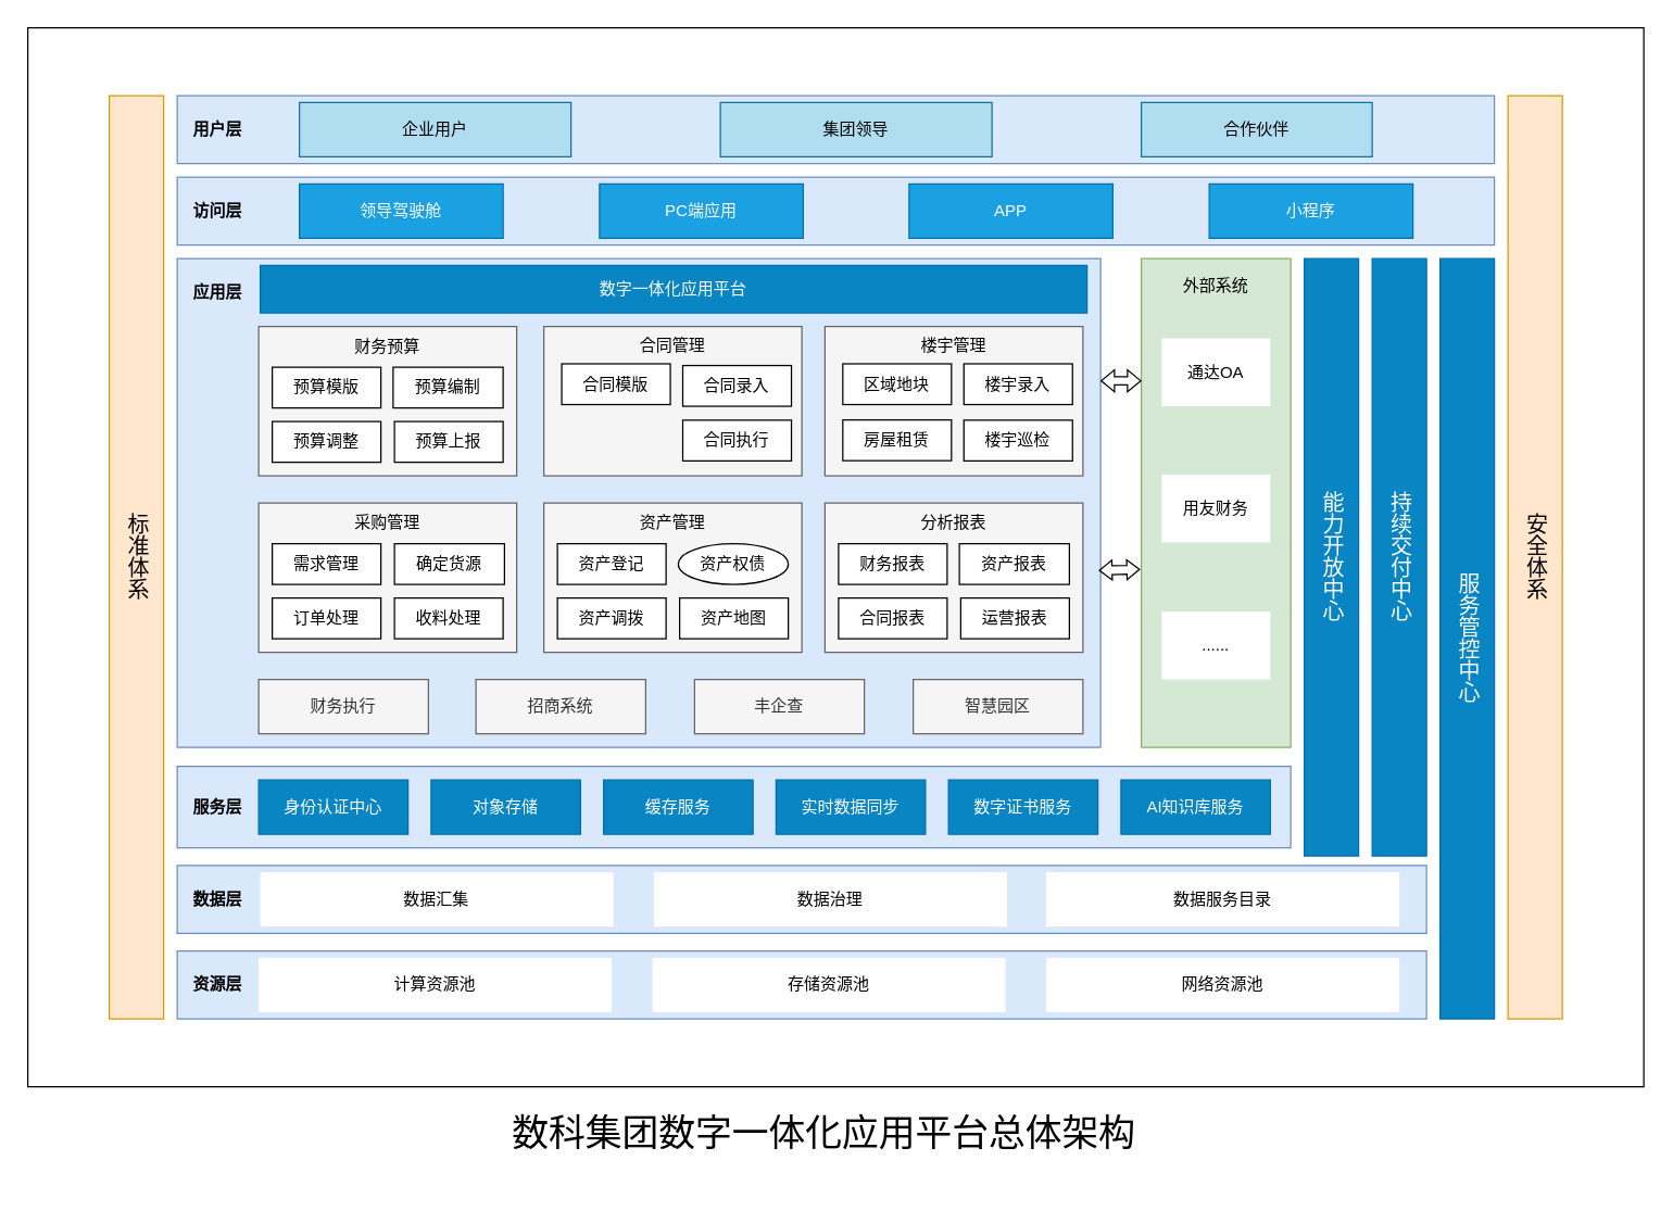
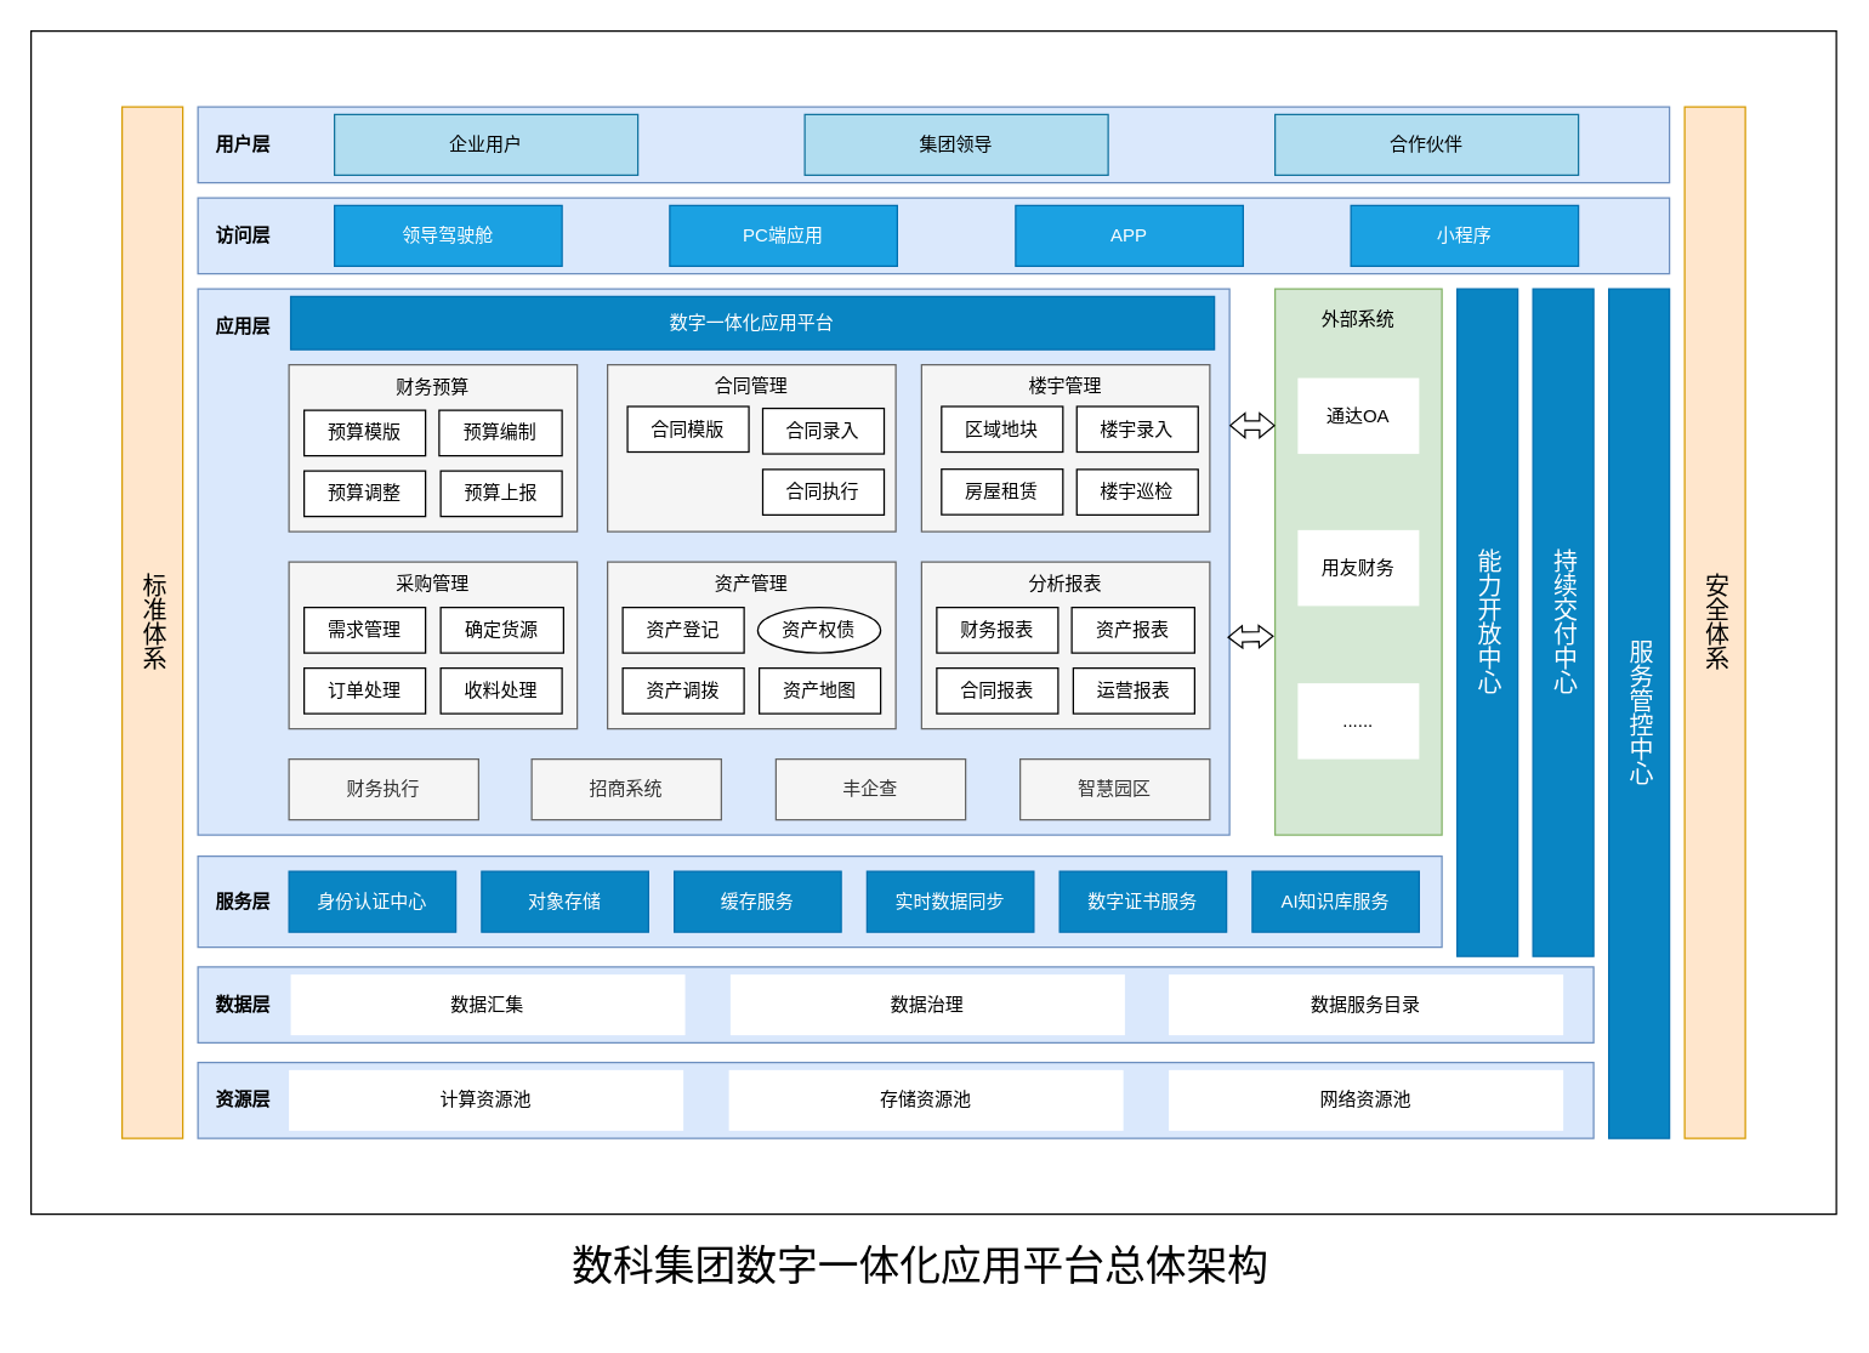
  <mxCell id="0" />
  <mxCell id="1" parent="0" />
  <mxCell id="2" value="" style="rounded=0;whiteSpace=wrap;html=1;" vertex="1" parent="1"><mxGeometry x="20" y="20" width="1190" height="780" as="geometry" /></mxCell>
  <mxCell id="3" value="标准体系" style="rounded=0;whiteSpace=wrap;html=1;textDirection=vertical-lr;fillColor=#ffe6cc;strokeColor=#d79b00;fontSize=16;" vertex="1" parent="1"><mxGeometry x="80" y="70" width="40" height="680" as="geometry" /></mxCell>
  <mxCell id="4" value="" style="rounded=0;whiteSpace=wrap;html=1;fillColor=#dae8fc;strokeColor=#6c8ebf;" vertex="1" parent="1"><mxGeometry x="130" y="70" width="970" height="50" as="geometry" /></mxCell>
  <mxCell id="5" value="用户层" style="text;html=1;align=center;verticalAlign=middle;whiteSpace=wrap;rounded=0;fontStyle=1" vertex="1" parent="1"><mxGeometry x="130" y="80" width="60" height="30" as="geometry" /></mxCell>
  <mxCell id="6" value="企业用户" style="rounded=0;whiteSpace=wrap;html=1;fillColor=#b1ddf0;strokeColor=#10739e;" vertex="1" parent="1"><mxGeometry x="220" y="75" width="200" height="40" as="geometry" /></mxCell>
  <mxCell id="7" value="" style="rounded=0;whiteSpace=wrap;html=1;fillColor=#dae8fc;strokeColor=#6c8ebf;" vertex="1" parent="1"><mxGeometry x="130" y="130" width="970" height="50" as="geometry" /></mxCell>
  <mxCell id="8" value="访问层" style="text;html=1;align=center;verticalAlign=middle;whiteSpace=wrap;rounded=0;fontStyle=1" vertex="1" parent="1"><mxGeometry x="130" y="140" width="60" height="30" as="geometry" /></mxCell>
  <mxCell id="9" value="领导驾驶舱" style="rounded=0;whiteSpace=wrap;html=1;fillColor=#1ba1e2;strokeColor=#006EAF;fontColor=#ffffff;" vertex="1" parent="1"><mxGeometry x="220" y="135" width="150" height="40" as="geometry" /></mxCell>
  <mxCell id="10" value="" style="rounded=0;whiteSpace=wrap;html=1;fillColor=#dae8fc;strokeColor=#6c8ebf;" vertex="1" parent="1"><mxGeometry x="130" y="190" width="680" height="360" as="geometry" /></mxCell>
  <mxCell id="11" value="应用层" style="text;html=1;align=center;verticalAlign=middle;whiteSpace=wrap;rounded=0;fontStyle=1" vertex="1" parent="1"><mxGeometry x="130" y="200" width="60" height="30" as="geometry" /></mxCell>
  <mxCell id="12" value="招商系统" style="rounded=0;whiteSpace=wrap;html=1;fillColor=#f5f5f5;fontColor=#333333;strokeColor=#666666;" vertex="1" parent="1"><mxGeometry x="350" y="500" width="125" height="40" as="geometry" /></mxCell>
  <mxCell id="13" value="丰企查" style="rounded=0;whiteSpace=wrap;html=1;fillColor=#f5f5f5;fontColor=#333333;strokeColor=#666666;" vertex="1" parent="1"><mxGeometry x="511" y="500" width="125" height="40" as="geometry" /></mxCell>
  <mxCell id="14" value="智慧园区" style="rounded=0;whiteSpace=wrap;html=1;fillColor=#f5f5f5;fontColor=#333333;strokeColor=#666666;" vertex="1" parent="1"><mxGeometry x="672" y="500" width="125" height="40" as="geometry" /></mxCell>
  <mxCell id="15" value="财务执行" style="rounded=0;whiteSpace=wrap;html=1;fillColor=#f5f5f5;fontColor=#333333;strokeColor=#666666;" vertex="1" parent="1"><mxGeometry x="190" y="500" width="125" height="40" as="geometry" /></mxCell>
  <mxCell id="16" value="" style="rounded=0;whiteSpace=wrap;html=1;fillColor=#f5f5f5;fontColor=#333333;strokeColor=#666666;" vertex="1" parent="1"><mxGeometry x="190" y="240" width="190" height="110" as="geometry" /></mxCell>
  <mxCell id="17" value="财务预算" style="text;html=1;align=center;verticalAlign=middle;whiteSpace=wrap;rounded=0;" vertex="1" parent="1"><mxGeometry x="255" y="240" width="60" height="30" as="geometry" /></mxCell>
  <mxCell id="18" value="预算模版" style="rounded=0;whiteSpace=wrap;html=1;strokeColor=default;" vertex="1" parent="1"><mxGeometry x="200" y="270" width="80" height="30" as="geometry" /></mxCell>
  <mxCell id="19" value="预算编制" style="rounded=0;whiteSpace=wrap;html=1;" vertex="1" parent="1"><mxGeometry x="289" y="270" width="81" height="30" as="geometry" /></mxCell>
  <mxCell id="20" value="预算调整" style="rounded=0;whiteSpace=wrap;html=1;" vertex="1" parent="1"><mxGeometry x="200" y="310" width="80" height="30" as="geometry" /></mxCell>
  <mxCell id="21" value="预算上报" style="rounded=0;whiteSpace=wrap;html=1;" vertex="1" parent="1"><mxGeometry x="290" y="310" width="80" height="30" as="geometry" /></mxCell>
  <mxCell id="22" value="" style="rounded=0;whiteSpace=wrap;html=1;fillColor=#f5f5f5;fontColor=#333333;strokeColor=#666666;" vertex="1" parent="1"><mxGeometry x="400" y="240" width="190" height="110" as="geometry" /></mxCell>
  <mxCell id="23" value="合同管理" style="text;html=1;align=center;verticalAlign=middle;whiteSpace=wrap;rounded=0;" vertex="1" parent="1"><mxGeometry x="451.154" y="240" width="87.692" height="28.75" as="geometry" /></mxCell>
  <mxCell id="24" value="合同模版" style="rounded=0;whiteSpace=wrap;html=1;" vertex="1" parent="1"><mxGeometry x="413.15" y="267.5" width="80" height="30" as="geometry" /></mxCell>
  <mxCell id="25" value="合同录入" style="rounded=0;whiteSpace=wrap;html=1;" vertex="1" parent="1"><mxGeometry x="502.31" y="268.75" width="80" height="30" as="geometry" /></mxCell>
  <mxCell id="26" value="合同执行" style="rounded=0;whiteSpace=wrap;html=1;" vertex="1" parent="1"><mxGeometry x="502.31" y="309" width="80" height="30" as="geometry" /></mxCell>
  <mxCell id="27" value="" style="rounded=0;whiteSpace=wrap;html=1;fillColor=#f5f5f5;fontColor=#333333;strokeColor=#666666;" vertex="1" parent="1"><mxGeometry x="607" y="240" width="190" height="110" as="geometry" /></mxCell>
  <mxCell id="28" value="楼宇管理" style="text;html=1;align=center;verticalAlign=middle;whiteSpace=wrap;rounded=0;" vertex="1" parent="1"><mxGeometry x="658.154" y="240" width="87.692" height="28.75" as="geometry" /></mxCell>
  <mxCell id="29" value="区域地块" style="rounded=0;whiteSpace=wrap;html=1;" vertex="1" parent="1"><mxGeometry x="620.15" y="267.5" width="80" height="30" as="geometry" /></mxCell>
  <mxCell id="30" value="楼宇录入" style="rounded=0;whiteSpace=wrap;html=1;" vertex="1" parent="1"><mxGeometry x="709.31" y="267.5" width="80" height="30" as="geometry" /></mxCell>
  <mxCell id="31" value="房屋租赁" style="rounded=0;whiteSpace=wrap;html=1;" vertex="1" parent="1"><mxGeometry x="620.15" y="308.83" width="80" height="30" as="geometry" /></mxCell>
  <mxCell id="32" value="楼宇巡检" style="rounded=0;whiteSpace=wrap;html=1;" vertex="1" parent="1"><mxGeometry x="709.31" y="309" width="80" height="30" as="geometry" /></mxCell>
  <mxCell id="33" value="" style="rounded=0;whiteSpace=wrap;html=1;fillColor=#f5f5f5;fontColor=#333333;strokeColor=#666666;" vertex="1" parent="1"><mxGeometry x="190" y="370" width="190" height="110" as="geometry" /></mxCell>
  <mxCell id="34" value="采购管理" style="text;html=1;align=center;verticalAlign=middle;whiteSpace=wrap;rounded=0;" vertex="1" parent="1"><mxGeometry x="255" y="370" width="60" height="30" as="geometry" /></mxCell>
  <mxCell id="35" value="需求管理" style="rounded=0;whiteSpace=wrap;html=1;" vertex="1" parent="1"><mxGeometry x="200" y="400" width="80" height="30" as="geometry" /></mxCell>
  <mxCell id="36" value="确定货源" style="rounded=0;whiteSpace=wrap;html=1;" vertex="1" parent="1"><mxGeometry x="290" y="400" width="81" height="30" as="geometry" /></mxCell>
  <mxCell id="37" value="订单处理" style="rounded=0;whiteSpace=wrap;html=1;" vertex="1" parent="1"><mxGeometry x="200" y="440" width="80" height="30" as="geometry" /></mxCell>
  <mxCell id="38" value="收料处理" style="rounded=0;whiteSpace=wrap;html=1;" vertex="1" parent="1"><mxGeometry x="290" y="440" width="80" height="30" as="geometry" /></mxCell>
  <mxCell id="39" value="" style="rounded=0;whiteSpace=wrap;html=1;fillColor=#f5f5f5;fontColor=#333333;strokeColor=#666666;" vertex="1" parent="1"><mxGeometry x="400" y="370" width="190" height="110" as="geometry" /></mxCell>
  <mxCell id="40" value="资产登记" style="rounded=0;whiteSpace=wrap;html=1;" vertex="1" parent="1"><mxGeometry x="410" y="400" width="80" height="30" as="geometry" /></mxCell>
  <mxCell id="41" value="资产权债" style="ellipse;whiteSpace=wrap;html=1;" vertex="1" parent="1"><mxGeometry x="499" y="400" width="81" height="30" as="geometry" /></mxCell>
  <mxCell id="42" value="资产调拨" style="rounded=0;whiteSpace=wrap;html=1;" vertex="1" parent="1"><mxGeometry x="410" y="440" width="80" height="30" as="geometry" /></mxCell>
  <mxCell id="43" value="资产地图" style="rounded=0;whiteSpace=wrap;html=1;" vertex="1" parent="1"><mxGeometry x="500" y="440" width="80" height="30" as="geometry" /></mxCell>
  <mxCell id="44" value="资产管理" style="text;html=1;align=center;verticalAlign=middle;whiteSpace=wrap;rounded=0;" vertex="1" parent="1"><mxGeometry x="465" y="370" width="60" height="30" as="geometry" /></mxCell>
  <mxCell id="45" value="" style="rounded=0;whiteSpace=wrap;html=1;fillColor=#f5f5f5;fontColor=#333333;strokeColor=#666666;" vertex="1" parent="1"><mxGeometry x="607" y="370" width="190" height="110" as="geometry" /></mxCell>
  <mxCell id="46" value="财务报表" style="rounded=0;whiteSpace=wrap;html=1;" vertex="1" parent="1"><mxGeometry x="617" y="400" width="80" height="30" as="geometry" /></mxCell>
  <mxCell id="47" value="资产报表" style="rounded=0;whiteSpace=wrap;html=1;" vertex="1" parent="1"><mxGeometry x="706" y="400" width="81" height="30" as="geometry" /></mxCell>
  <mxCell id="48" value="合同报表" style="rounded=0;whiteSpace=wrap;html=1;" vertex="1" parent="1"><mxGeometry x="617" y="440" width="80" height="30" as="geometry" /></mxCell>
  <mxCell id="49" value="运营报表" style="rounded=0;whiteSpace=wrap;html=1;" vertex="1" parent="1"><mxGeometry x="707" y="440" width="80" height="30" as="geometry" /></mxCell>
  <mxCell id="50" value="分析报表" style="text;html=1;align=center;verticalAlign=middle;whiteSpace=wrap;rounded=0;" vertex="1" parent="1"><mxGeometry x="672" y="370" width="60" height="30" as="geometry" /></mxCell>
  <mxCell id="51" value="" style="rounded=0;whiteSpace=wrap;html=1;fillColor=#d5e8d4;strokeColor=#82b366;" vertex="1" parent="1"><mxGeometry x="840" y="190" width="110" height="360" as="geometry" /></mxCell>
  <mxCell id="52" value="外部系统" style="text;html=1;align=center;verticalAlign=middle;whiteSpace=wrap;rounded=0;" vertex="1" parent="1"><mxGeometry x="865" y="195" width="60" height="30" as="geometry" /></mxCell>
  <mxCell id="53" value="通达OA" style="rounded=0;whiteSpace=wrap;html=1;strokeColor=none;" vertex="1" parent="1"><mxGeometry x="855" y="248.75" width="80" height="50" as="geometry" /></mxCell>
  <mxCell id="54" value="用友财务" style="rounded=0;whiteSpace=wrap;html=1;strokeColor=none;" vertex="1" parent="1"><mxGeometry x="855" y="349" width="80" height="50" as="geometry" /></mxCell>
  <mxCell id="55" value="" style="shape=flexArrow;endArrow=classic;startArrow=classic;html=1;rounded=0;entryX=0;entryY=0.25;entryDx=0;entryDy=0;exitX=1;exitY=0.25;exitDx=0;exitDy=0;startWidth=9.2;startSize=2.904;endWidth=9.2;endSize=2.904;width=5.918;" edge="1" parent="1" source="10" target="51"><mxGeometry width="100" height="100" relative="1" as="geometry"><mxPoint x="820" y="339" as="sourcePoint" /><mxPoint x="920" y="239" as="targetPoint" /></mxGeometry></mxCell>
  <mxCell id="56" value="" style="shape=flexArrow;endArrow=classic;startArrow=classic;html=1;rounded=0;exitX=0.998;exitY=0.638;exitDx=0;exitDy=0;startWidth=7.035;startSize=2.763;endWidth=7.035;endSize=2.763;exitPerimeter=0;entryX=-0.008;entryY=0.636;entryDx=0;entryDy=0;entryPerimeter=0;width=6.531;" edge="1" parent="1" source="10" target="51"><mxGeometry width="100" height="100" relative="1" as="geometry"><mxPoint x="810" y="440" as="sourcePoint" /><mxPoint x="860" y="445" as="targetPoint" /></mxGeometry></mxCell>
  <mxCell id="57" value="......" style="rounded=0;whiteSpace=wrap;html=1;strokeColor=none;" vertex="1" parent="1"><mxGeometry x="855" y="450" width="80" height="50" as="geometry" /></mxCell>
  <mxCell id="58" value="" style="rounded=0;whiteSpace=wrap;html=1;fillColor=#dae8fc;strokeColor=#6c8ebf;" vertex="1" parent="1"><mxGeometry x="130" y="637" width="920" height="50" as="geometry" /></mxCell>
  <mxCell id="59" value="" style="rounded=0;whiteSpace=wrap;html=1;fillColor=#dae8fc;strokeColor=#6c8ebf;" vertex="1" parent="1"><mxGeometry x="130" y="564" width="820" height="60" as="geometry" /></mxCell>
  <mxCell id="60" value="服务层" style="text;html=1;align=center;verticalAlign=middle;whiteSpace=wrap;rounded=0;fontStyle=1" vertex="1" parent="1"><mxGeometry x="130" y="579" width="60" height="30" as="geometry" /></mxCell>
  <mxCell id="61" value="身份认证中心" style="rounded=0;whiteSpace=wrap;html=1;fillColor=#0985C3;fontColor=#ffffff;strokeColor=#006EAF;" vertex="1" parent="1"><mxGeometry x="190" y="574" width="110" height="40" as="geometry" /></mxCell>
  <mxCell id="62" value="对象存储" style="rounded=0;whiteSpace=wrap;html=1;fillColor=light-dark(#0985c3, #198cc4);fontColor=#ffffff;strokeColor=#006EAF;" vertex="1" parent="1"><mxGeometry x="317" y="574" width="110" height="40" as="geometry" /></mxCell>
  <mxCell id="63" value="缓存服务" style="rounded=0;whiteSpace=wrap;html=1;fillColor=#0985C3;fontColor=#ffffff;strokeColor=#006EAF;" vertex="1" parent="1"><mxGeometry x="444" y="574" width="110" height="40" as="geometry" /></mxCell>
  <mxCell id="64" value="实时数据同步" style="rounded=0;whiteSpace=wrap;html=1;fillColor=#0985C3;fontColor=#ffffff;strokeColor=#006EAF;" vertex="1" parent="1"><mxGeometry x="571" y="574" width="110" height="40" as="geometry" /></mxCell>
  <mxCell id="65" value="数字证书服务" style="rounded=0;whiteSpace=wrap;html=1;fillColor=#0985C3;fontColor=#ffffff;strokeColor=#006EAF;" vertex="1" parent="1"><mxGeometry x="698" y="574" width="110" height="40" as="geometry" /></mxCell>
  <mxCell id="66" value="AI知识库服务" style="rounded=0;whiteSpace=wrap;html=1;fillColor=#0985C3;fontColor=#ffffff;strokeColor=#006EAF;" vertex="1" parent="1"><mxGeometry x="825" y="574" width="110" height="40" as="geometry" /></mxCell>
  <mxCell id="67" value="能力开放中心" style="rounded=0;whiteSpace=wrap;html=1;textDirection=vertical-lr;fillColor=#0985C3;fontColor=#ffffff;strokeColor=#006EAF;fontSize=16;" vertex="1" parent="1"><mxGeometry x="960" y="190" width="40" height="440" as="geometry" /></mxCell>
  <mxCell id="68" value="持续交付中心" style="rounded=0;whiteSpace=wrap;html=1;textDirection=vertical-lr;fillColor=#0985C3;fontColor=#ffffff;strokeColor=#006EAF;fontSize=16;" vertex="1" parent="1"><mxGeometry x="1010" y="190" width="40" height="440" as="geometry" /></mxCell>
  <mxCell id="69" value="服务管控中心" style="rounded=0;whiteSpace=wrap;html=1;textDirection=vertical-lr;fillColor=#0985C3;fontColor=#ffffff;strokeColor=#006EAF;fontSize=16;" vertex="1" parent="1"><mxGeometry x="1060" y="190" width="40" height="560" as="geometry" /></mxCell>
  <mxCell id="70" value="数据层" style="text;html=1;align=center;verticalAlign=middle;whiteSpace=wrap;rounded=0;fontStyle=1" vertex="1" parent="1"><mxGeometry x="130" y="647" width="60" height="30" as="geometry" /></mxCell>
  <mxCell id="71" value="" style="rounded=0;whiteSpace=wrap;html=1;fillColor=#dae8fc;strokeColor=#6c8ebf;" vertex="1" parent="1"><mxGeometry x="130" y="700" width="920" height="50" as="geometry" /></mxCell>
  <mxCell id="72" value="资源层" style="text;html=1;align=center;verticalAlign=middle;whiteSpace=wrap;rounded=0;fontStyle=1" vertex="1" parent="1"><mxGeometry x="130" y="710" width="60" height="30" as="geometry" /></mxCell>
  <mxCell id="73" value="安全体系" style="rounded=0;whiteSpace=wrap;html=1;textDirection=vertical-lr;fillColor=#ffe6cc;strokeColor=#d79b00;fontSize=16;" vertex="1" parent="1"><mxGeometry x="1110" y="70" width="40" height="680" as="geometry" /></mxCell>
  <mxCell id="74" value="数据汇集" style="rounded=0;whiteSpace=wrap;html=1;strokeColor=none;" vertex="1" parent="1"><mxGeometry x="191.15" y="642" width="260" height="40" as="geometry" /></mxCell>
  <mxCell id="75" value="数据治理" style="rounded=0;whiteSpace=wrap;html=1;strokeColor=none;" vertex="1" parent="1"><mxGeometry x="481" y="642" width="260" height="40" as="geometry" /></mxCell>
  <mxCell id="76" value="数据服务目录" style="rounded=0;whiteSpace=wrap;html=1;fillColor=default;strokeColor=none;" vertex="1" parent="1"><mxGeometry x="770" y="642" width="260" height="40" as="geometry" /></mxCell>
  <mxCell id="77" value="计算资源池" style="rounded=0;whiteSpace=wrap;html=1;strokeColor=none;" vertex="1" parent="1"><mxGeometry x="190" y="705" width="260" height="40" as="geometry" /></mxCell>
  <mxCell id="78" value="网络资源池" style="rounded=0;whiteSpace=wrap;html=1;strokeColor=none;" vertex="1" parent="1"><mxGeometry x="770" y="705" width="260" height="40" as="geometry" /></mxCell>
  <mxCell id="79" value="存储资源池" style="rounded=0;whiteSpace=wrap;html=1;strokeColor=none;" vertex="1" parent="1"><mxGeometry x="480" y="705" width="260" height="40" as="geometry" /></mxCell>
  <mxCell id="80" value="&lt;p class=&quot;MsoNormal&quot;&gt;&lt;span style=&quot;font-family: 楷体; color: rgb(0, 0, 0);&quot;&gt;&lt;font face=&quot;楷体&quot; style=&quot;font-size: 27px;&quot;&gt;数科集团数字一体化应用平台总体架构&lt;/font&gt;&lt;/span&gt;&lt;/p&gt;" style="text;whiteSpace=wrap;html=1;align=center;" vertex="1" parent="1"><mxGeometry x="358" y="800" width="497" height="70" as="geometry" /></mxCell>
  <mxCell id="81" value="数字一体化应用平台" style="rounded=0;whiteSpace=wrap;html=1;fillColor=#0985C3;fontColor=#ffffff;strokeColor=#006EAF;" vertex="1" parent="1"><mxGeometry x="191.15" y="195" width="608.85" height="35" as="geometry" /></mxCell>
  <mxCell id="82" value="小程序" style="rounded=0;whiteSpace=wrap;html=1;fillColor=#1ba1e2;strokeColor=#006EAF;fontColor=#ffffff;" vertex="1" parent="1"><mxGeometry x="890" y="135" width="150" height="40" as="geometry" /></mxCell>
  <mxCell id="83" value="PC端应用" style="rounded=0;whiteSpace=wrap;html=1;fillColor=#1ba1e2;strokeColor=#006EAF;fontColor=#ffffff;" vertex="1" parent="1"><mxGeometry x="441" y="135" width="150" height="40" as="geometry" /></mxCell>
  <mxCell id="84" value="APP" style="rounded=0;whiteSpace=wrap;html=1;fillColor=#1ba1e2;strokeColor=#006EAF;fontColor=#ffffff;" vertex="1" parent="1"><mxGeometry x="669" y="135" width="150" height="40" as="geometry" /></mxCell>
  <mxCell id="85" value="集团领导" style="rounded=0;whiteSpace=wrap;html=1;fillColor=#b1ddf0;strokeColor=#10739e;" vertex="1" parent="1"><mxGeometry x="530" y="75" width="200" height="40" as="geometry" /></mxCell>
- <mxCell id="86" value="合作伙伴" style="rounded=0;whiteSpace=wrap;html=1;fillColor=#b1ddf0;strokeColor=#10739e;" vertex="1" parent="1"><mxGeometry x="840" y="75" width="170" height="40" as="geometry" /></mxCell>
+ <mxCell id="86" value="合作伙伴" style="rounded=0;whiteSpace=wrap;html=1;fillColor=#b1ddf0;strokeColor=#10739e;" vertex="1" parent="1"><mxGeometry x="840" y="75" width="200" height="40" as="geometry" /></mxCell>
